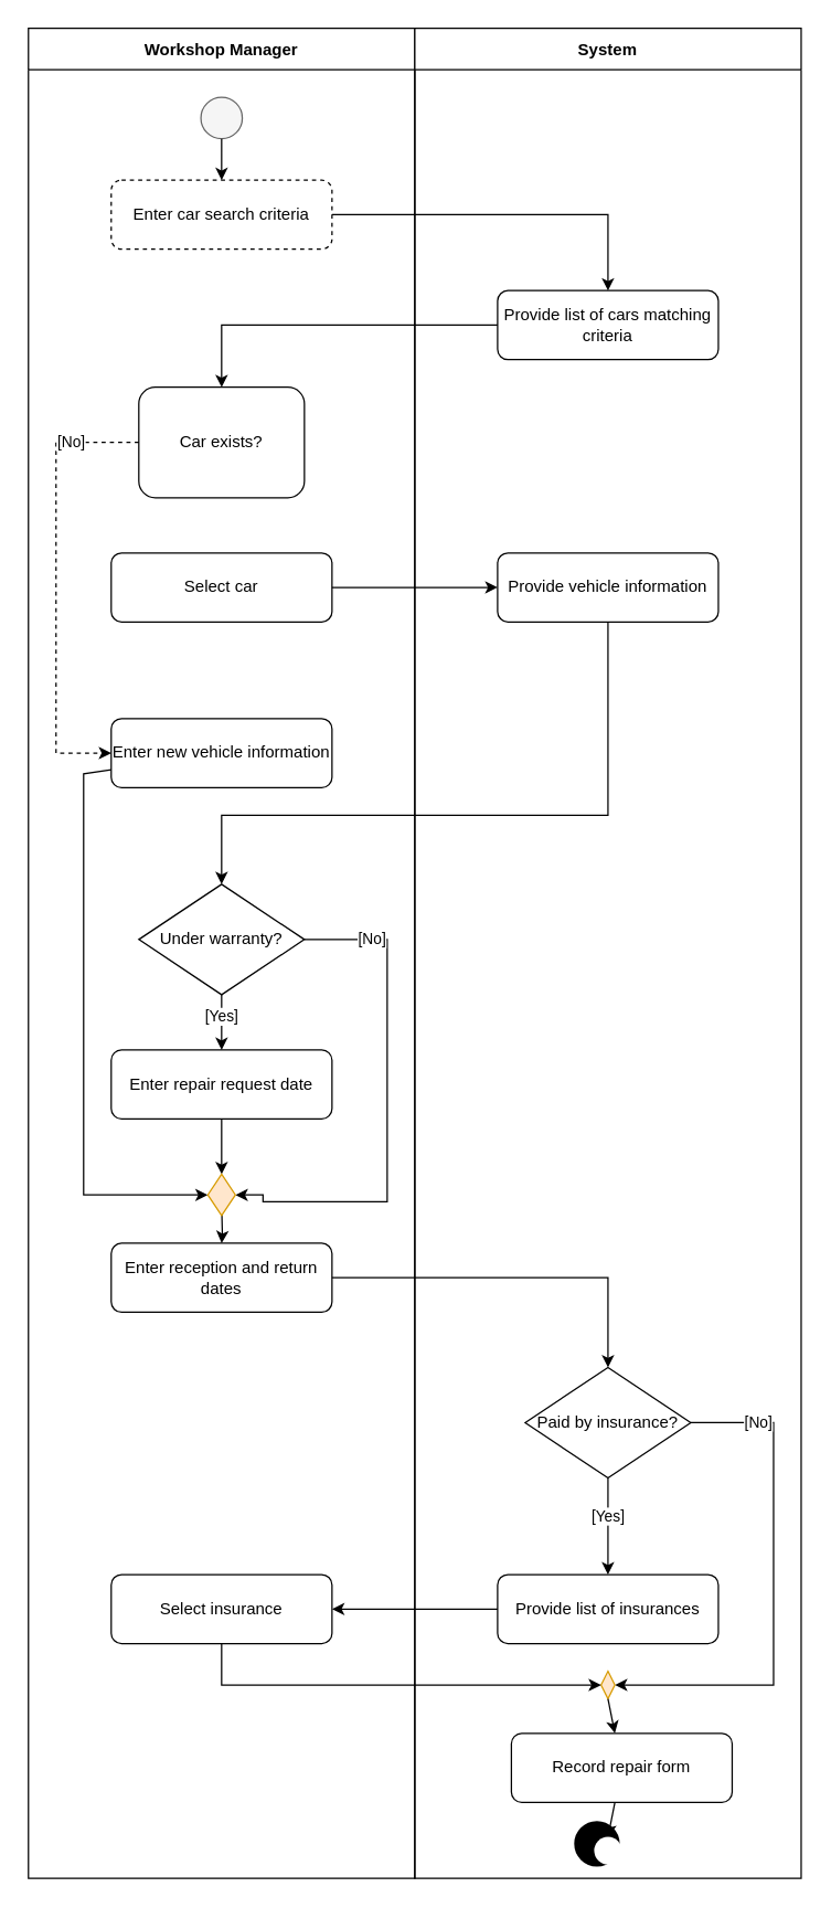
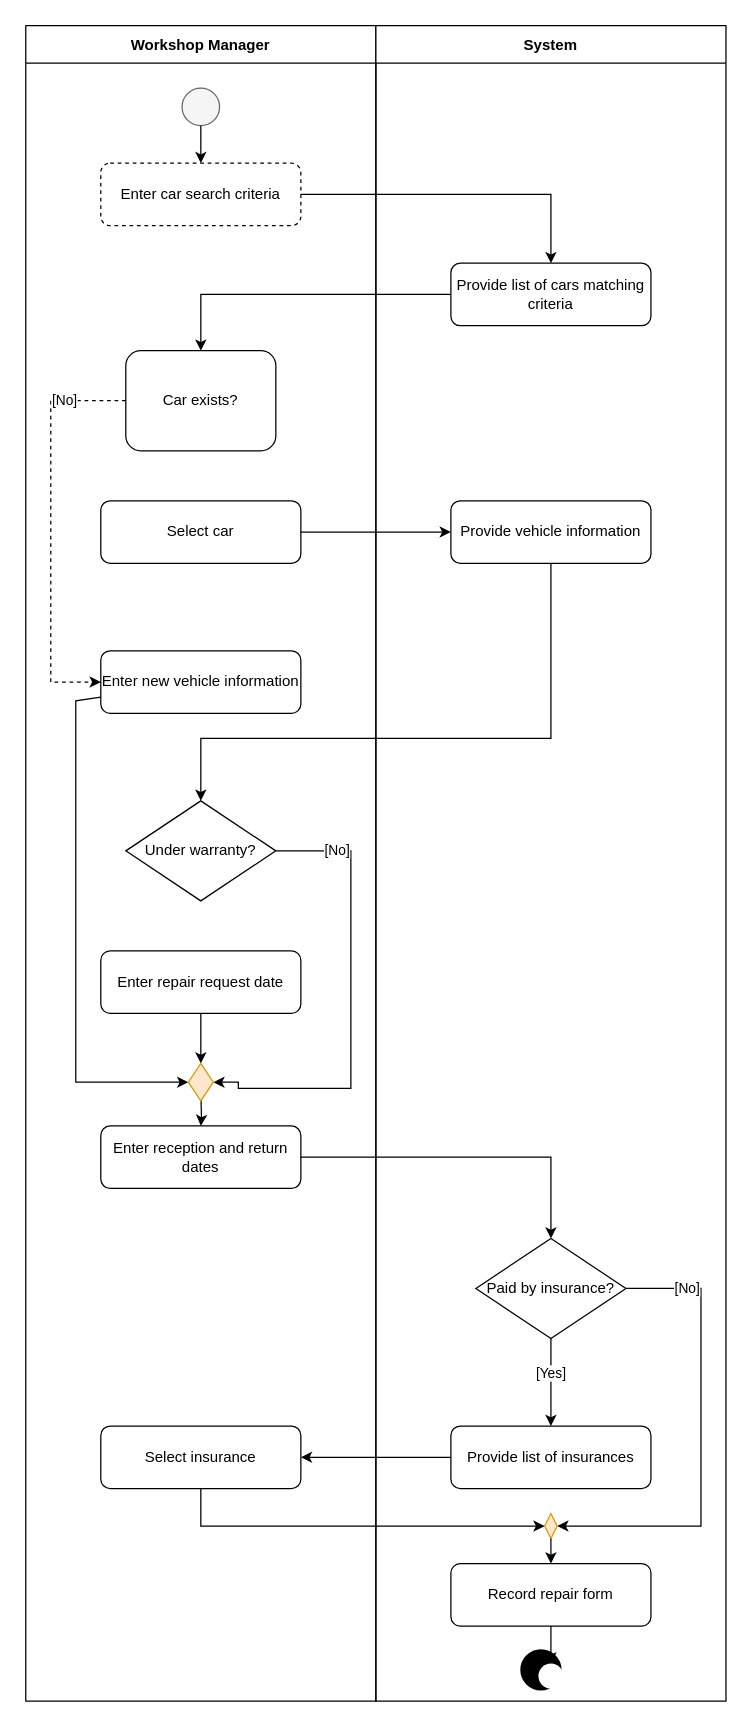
  <mxCell id="0" />
  <mxCell id="1" parent="0" />
  <mxCell id="2" value="Workshop Manager" style="swimlane;startSize=30;fontStyle=1;fontSize=12;" parent="1" vertex="1"><mxGeometry x="20" y="20" width="280" height="1340" as="geometry" /></mxCell>
  <mxCell id="3" value="" style="ellipse;fillColor=#f5f5f5;strokeColor=#666666;fontColor=#333333;" parent="2" vertex="1"><mxGeometry x="125" y="50" width="30" height="30" as="geometry" /></mxCell>
  <mxCell id="4" value="Enter car search criteria" style="rounded=1;whiteSpace=wrap;html=1;dashed=1;" parent="2" vertex="1"><mxGeometry x="60" y="110" width="160" height="50" as="geometry" /></mxCell>
  <mxCell id="5" value="" style="edgeStyle=orthogonalEdgeStyle;rounded=0;orthogonalLoop=1;jettySize=auto;html=1;endArrow=classic;endFill=1;" parent="2" source="3" target="4" edge="1"><mxGeometry relative="1" as="geometry" /></mxCell>
  <mxCell id="6" value="Car exists?" style="whiteSpace=wrap;html=1;rounded=1;" parent="2" vertex="1"><mxGeometry x="80" y="260" width="120" height="80" as="geometry" /></mxCell>
  <mxCell id="7" value="Select car" style="rounded=1;whiteSpace=wrap;html=1;" parent="2" vertex="1"><mxGeometry x="60" y="380" width="160" height="50" as="geometry" /></mxCell>
  <mxCell id="8" value="Enter new vehicle information" style="rounded=1;whiteSpace=wrap;html=1;" parent="2" vertex="1"><mxGeometry x="60" y="500" width="160" height="50" as="geometry" /></mxCell>
  <mxCell id="9" value="[No]" style="edgeStyle=orthogonalEdgeStyle;rounded=0;orthogonalLoop=1;jettySize=auto;html=1;endArrow=classic;endFill=1;exitX=0;exitY=0.5;exitDx=0;exitDy=0;entryX=0;entryY=0.5;entryDx=0;entryDy=0;dashed=1;" parent="2" source="6" target="8" edge="1"><mxGeometry x="-0.7" relative="1" as="geometry"><mxPoint as="offset" /><Array as="points"><mxPoint x="20" y="300" /><mxPoint x="20" y="525" /></Array></mxGeometry></mxCell>
  <mxCell id="10" value="Under warranty?" style="rhombus;whiteSpace=wrap;html=1;" parent="2" vertex="1"><mxGeometry x="80" y="620" width="120" height="80" as="geometry" /></mxCell>
  <mxCell id="11" value="Enter repair request date" style="rounded=1;whiteSpace=wrap;html=1;" parent="2" vertex="1"><mxGeometry x="60" y="740" width="160" height="50" as="geometry" /></mxCell>
- <mxCell id="12" value="[Yes]" style="edgeStyle=orthogonalEdgeStyle;rounded=0;orthogonalLoop=1;jettySize=auto;html=1;endArrow=classic;endFill=1;" parent="2" source="10" target="11" edge="1"><mxGeometry x="-0.2" relative="1" as="geometry"><mxPoint as="offset" /></mxGeometry></mxCell>
  <mxCell id="13" value="" style="edgeStyle=orthogonalEdgeStyle;rounded=0;orthogonalLoop=1;jettySize=auto;html=1;endArrow=classic;endFill=1;entryX=0.5;entryY=0;entryDx=0;entryDy=0;" parent="2" source="11" target="19" edge="1"><mxGeometry relative="1" as="geometry"><mxPoint x="140" y="826.272" as="targetPoint" /></mxGeometry></mxCell>
  <mxCell id="14" value="[No]" style="edgeStyle=orthogonalEdgeStyle;rounded=0;orthogonalLoop=1;jettySize=auto;html=1;endArrow=classic;endFill=1;exitX=1;exitY=0.5;exitDx=0;exitDy=0;entryX=1;entryY=0.5;entryDx=0;entryDy=0;" parent="2" source="10" target="19" edge="1"><mxGeometry x="-0.733" relative="1" as="geometry"><mxPoint as="offset" /><Array as="points"><mxPoint x="260" y="660" /><mxPoint x="260" y="850" /><mxPoint x="170" y="850" /><mxPoint x="170" y="845" /></Array><mxPoint x="170" y="839" as="targetPoint" /></mxGeometry></mxCell>
  <mxCell id="15" value="Enter reception and return dates" style="rounded=1;whiteSpace=wrap;html=1;" parent="2" vertex="1"><mxGeometry x="60" y="880" width="160" height="50" as="geometry" /></mxCell>
  <mxCell id="16" value="" style="edgeStyle=orthogonalEdgeStyle;rounded=0;orthogonalLoop=1;jettySize=auto;html=1;endArrow=classic;endFill=1;" parent="2" target="15" edge="1"><mxGeometry relative="1" as="geometry"><mxPoint x="140" y="851.728" as="sourcePoint" /></mxGeometry></mxCell>
  <mxCell id="17" value="Select insurance" style="rounded=1;whiteSpace=wrap;html=1;" parent="2" vertex="1"><mxGeometry x="60" y="1120" width="160" height="50" as="geometry" /></mxCell>
  <mxCell id="18" value="" style="endArrow=classic;html=1;rounded=0;entryX=0;entryY=0.5;entryDx=0;entryDy=0;" edge="1" parent="2" source="8" target="19"><mxGeometry width="50" height="50" relative="1" as="geometry"><mxPoint x="330" y="660" as="sourcePoint" /><mxPoint x="40" y="840" as="targetPoint" /><Array as="points"><mxPoint x="40" y="540" /><mxPoint x="40" y="845" /></Array></mxGeometry></mxCell>
  <mxCell id="19" value="" style="rhombus;whiteSpace=wrap;html=1;fillColor=#ffe6cc;strokeColor=#d79b00;" vertex="1" parent="2"><mxGeometry x="130" y="830" width="20" height="30" as="geometry" /></mxCell>
  <mxCell id="20" value="System" style="swimlane;startSize=30;fontStyle=1;fontSize=12;" parent="1" vertex="1"><mxGeometry x="300" y="20" width="280" height="1340" as="geometry" /></mxCell>
  <mxCell id="21" value="Provide list of cars matching criteria" style="rounded=1;whiteSpace=wrap;html=1;" parent="20" vertex="1"><mxGeometry x="60" y="190" width="160" height="50" as="geometry" /></mxCell>
  <mxCell id="22" value="Provide vehicle information" style="rounded=1;whiteSpace=wrap;html=1;" parent="20" vertex="1"><mxGeometry x="60" y="380" width="160" height="50" as="geometry" /></mxCell>
  <mxCell id="23" value="Paid by insurance?" style="rhombus;whiteSpace=wrap;html=1;" parent="20" vertex="1"><mxGeometry x="80" y="970" width="120" height="80" as="geometry" /></mxCell>
  <mxCell id="24" value="Provide list of insurances" style="rounded=1;whiteSpace=wrap;html=1;" parent="20" vertex="1"><mxGeometry x="60" y="1120" width="160" height="50" as="geometry" /></mxCell>
  <mxCell id="25" value="[Yes]" style="edgeStyle=orthogonalEdgeStyle;rounded=0;orthogonalLoop=1;jettySize=auto;html=1;endArrow=classic;endFill=1;" parent="20" source="23" target="24" edge="1"><mxGeometry x="-0.2" relative="1" as="geometry"><mxPoint as="offset" /></mxGeometry></mxCell>
  <mxCell id="26" value="[No]" style="edgeStyle=orthogonalEdgeStyle;rounded=0;orthogonalLoop=1;jettySize=auto;html=1;endArrow=classic;endFill=1;exitX=1;exitY=0.5;exitDx=0;exitDy=0;entryX=1;entryY=0.5;entryDx=0;entryDy=0;" parent="20" source="23" target="30" edge="1"><mxGeometry x="-0.733" relative="1" as="geometry"><mxPoint as="offset" /><Array as="points"><mxPoint x="260" y="1010" /><mxPoint x="260" y="1200" /></Array><mxPoint x="200" y="1209" as="targetPoint" /></mxGeometry></mxCell>
- <mxCell id="27" value="Record repair form" style="rounded=1;whiteSpace=wrap;html=1;" parent="20" vertex="1"><mxGeometry x="70" y="1235" width="160" height="50" as="geometry" /></mxCell>
+ <mxCell id="27" value="Record repair form" style="rounded=1;whiteSpace=wrap;html=1;" parent="20" vertex="1"><mxGeometry x="60" y="1230" width="160" height="50" as="geometry" /></mxCell>
  <mxCell id="28" value="" style="ellipse;html=1;fillColor=#000000;strokeColor=#000000;strokeWidth=3;" parent="20" vertex="1"><mxGeometry x="117" y="1300" width="30" height="30" as="geometry" /></mxCell>
  <mxCell id="29" value="" style="ellipse;html=1;fillColor=#ffffff;strokeColor=none;" parent="20" vertex="1"><mxGeometry x="130" y="1310" width="20" height="20" as="geometry" /></mxCell>
  <mxCell id="30" value="" style="rhombus;whiteSpace=wrap;html=1;fillColor=#ffe6cc;strokeColor=#d79b00;" vertex="1" parent="20"><mxGeometry x="135" y="1190" width="10" height="20" as="geometry" /></mxCell>
  <mxCell id="31" value="" style="endArrow=classic;html=1;rounded=0;entryX=0.5;entryY=0;entryDx=0;entryDy=0;" edge="1" parent="20" source="27" target="29"><mxGeometry width="50" height="50" relative="1" as="geometry"><mxPoint x="50" y="1110" as="sourcePoint" /><mxPoint x="100" y="1060" as="targetPoint" /></mxGeometry></mxCell>
  <mxCell id="32" value="" style="endArrow=classic;html=1;rounded=0;exitX=0.5;exitY=1;exitDx=0;exitDy=0;" edge="1" parent="20" source="30" target="27"><mxGeometry width="50" height="50" relative="1" as="geometry"><mxPoint x="50" y="1110" as="sourcePoint" /><mxPoint x="100" y="1060" as="targetPoint" /></mxGeometry></mxCell>
  <mxCell id="33" value="" style="edgeStyle=orthogonalEdgeStyle;rounded=0;orthogonalLoop=1;jettySize=auto;html=1;endArrow=classic;endFill=1;" parent="1" source="4" target="21" edge="1"><mxGeometry relative="1" as="geometry" /></mxCell>
  <mxCell id="34" value="" style="edgeStyle=orthogonalEdgeStyle;rounded=0;orthogonalLoop=1;jettySize=auto;html=1;endArrow=classic;endFill=1;" parent="1" source="21" target="6" edge="1"><mxGeometry relative="1" as="geometry" /></mxCell>
  <mxCell id="35" value="" style="edgeStyle=orthogonalEdgeStyle;rounded=0;orthogonalLoop=1;jettySize=auto;html=1;endArrow=classic;endFill=1;" parent="1" source="7" target="22" edge="1"><mxGeometry relative="1" as="geometry" /></mxCell>
  <mxCell id="36" value="" style="edgeStyle=orthogonalEdgeStyle;rounded=0;orthogonalLoop=1;jettySize=auto;html=1;endArrow=classic;endFill=1;" parent="1" source="15" target="23" edge="1"><mxGeometry relative="1" as="geometry" /></mxCell>
  <mxCell id="37" value="" style="edgeStyle=orthogonalEdgeStyle;rounded=0;orthogonalLoop=1;jettySize=auto;html=1;endArrow=classic;endFill=1;" parent="1" source="24" target="17" edge="1"><mxGeometry relative="1" as="geometry" /></mxCell>
  <mxCell id="38" value="" style="endArrow=classic;html=1;rounded=0;" edge="1" parent="1" source="22" target="10"><mxGeometry width="50" height="50" relative="1" as="geometry"><mxPoint x="350" y="670" as="sourcePoint" /><mxPoint x="400" y="620" as="targetPoint" /><Array as="points"><mxPoint x="440" y="590" /><mxPoint x="160" y="590" /></Array></mxGeometry></mxCell>
  <mxCell id="39" value="" style="endArrow=classic;html=1;rounded=0;entryX=0;entryY=0.5;entryDx=0;entryDy=0;" edge="1" parent="1" source="17" target="30"><mxGeometry width="50" height="50" relative="1" as="geometry"><mxPoint x="350" y="1130" as="sourcePoint" /><mxPoint x="400" y="1080" as="targetPoint" /><Array as="points"><mxPoint x="160" y="1220" /></Array></mxGeometry></mxCell>
